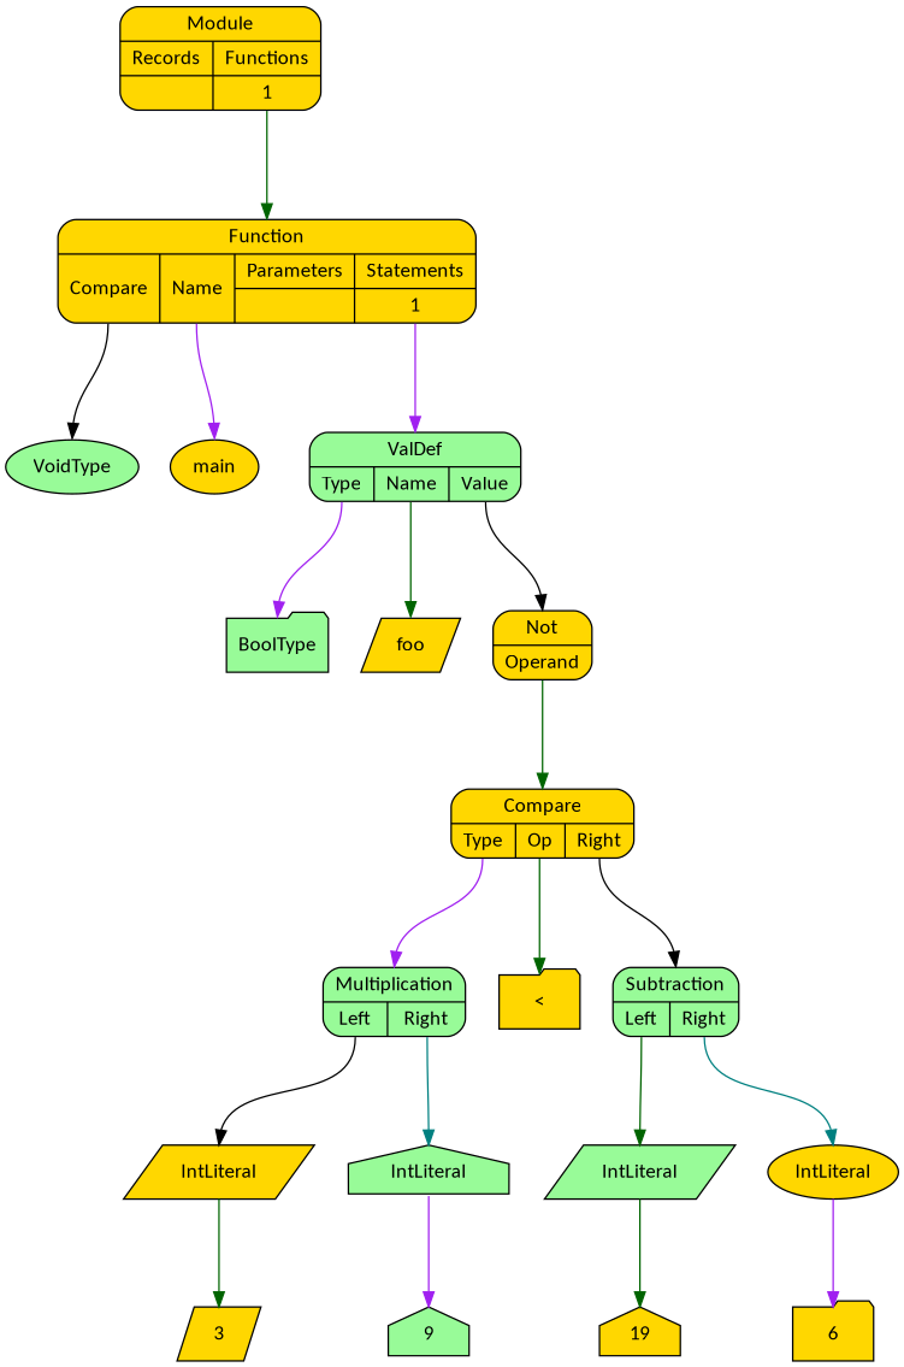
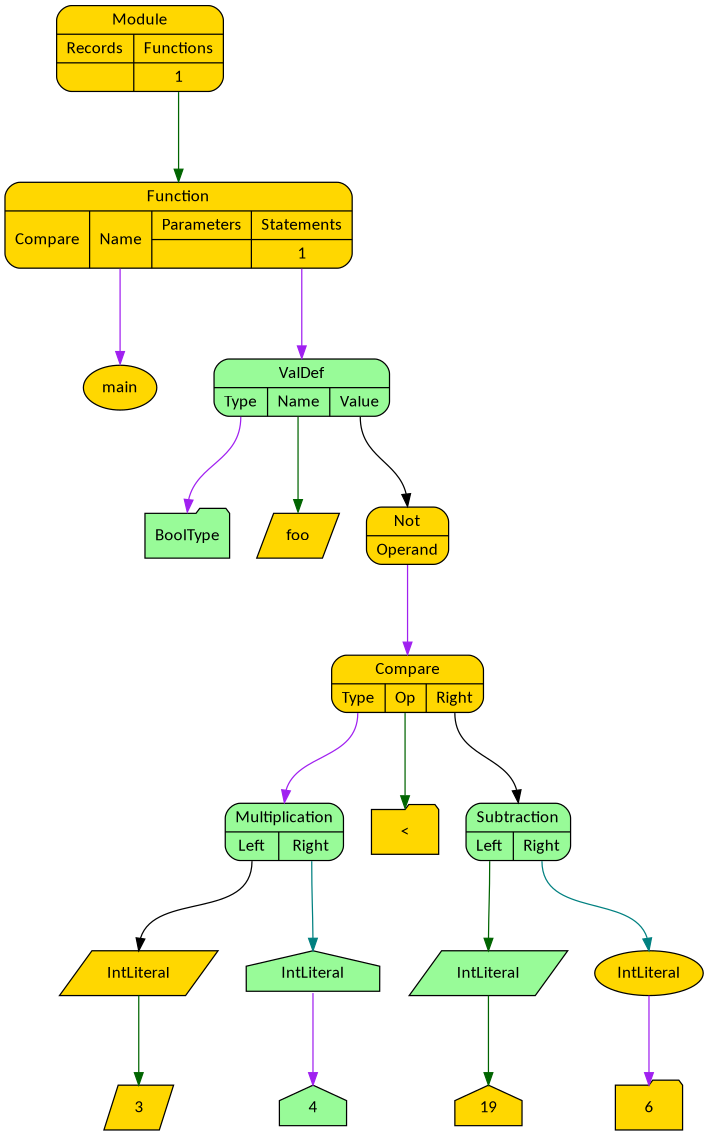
  digraph {
    nodesep=0.3
    ordering=out
    ranksep=1
    node [fillcolor=gold fontname=Calibri shape=Mrecord style=filled]
    edge [color=darkgreen headport=n tailport="p0:s"]
-   n1 [fillcolor=palegreen label=VoidType shape=ellipse]
    n2 [label=main shape=ellipse]
    n3 [fillcolor=palegreen label=BoolType shape=folder]
    n4 [label=foo shape=parallelogram]
    n5 [label=3 shape=parallelogram]
    n6 [label=IntLiteral shape=parallelogram]
-   n7 [fillcolor=palegreen label=9 shape=house]
+   n7 [fillcolor=palegreen label=4 shape=house]
    n8 [fillcolor=palegreen label=IntLiteral shape=house]
    n9 [fillcolor=palegreen label="{Multiplication|{<p0>Left|<p1>Right}}"]
    n10 [label="<" shape=folder]
    n11 [label=19 shape=house]
    n12 [fillcolor=palegreen label=IntLiteral shape=parallelogram]
    n13 [label=6 shape=folder]
    n14 [label=IntLiteral shape=ellipse]
    n15 [fillcolor=palegreen label="{Subtraction|{<p0>Left|<p1>Right}}"]
    n16 [label="{Compare|{<p0>Type|<p1>Op|<p2>Right}}"]
    n17 [label="{Not|{<p0>Operand}}"]
    n18 [fillcolor=palegreen label="{ValDef|{<p0>Type|<p1>Name|<p2>Value}}"]
    n19 [label="{Function|{<p0>Compare|<p1>Name|{Parameters|{}}|{Statements|{<p3_0>1}}}}"]
    n20 [label="{Module|{{Records|{}}|{Functions|{<p1_0>1}}}}"]
    n6 -> n5 [tailport=s]
    n8 -> n7 [color=purple tailport=s]
    n9 -> n6 [color=black]
    n9 -> n8 [color=teal tailport="p1:s"]
    n12 -> n11 [tailport=s]
    n14 -> n13 [color=purple tailport=s]
    n15 -> n12
    n15 -> n14 [color=teal tailport="p1:s"]
    n16 -> n9 [color=purple]
    n16 -> n10 [tailport="p1:s"]
    n16 -> n15 [color=black tailport="p2:s"]
-   n17 -> n16
+   n17 -> n16 [color=purple]
    n18 -> n3 [color=purple]
    n18 -> n4 [tailport="p1:s"]
    n18 -> n17 [color=black tailport="p2:s"]
-   n19 -> n1 [color=black]
    n19 -> n2 [color=purple tailport="p1:s"]
    n19 -> n18 [color=purple tailport="p3_0:s"]
    n20 -> n19 [tailport="p1_0:s"]
  }
